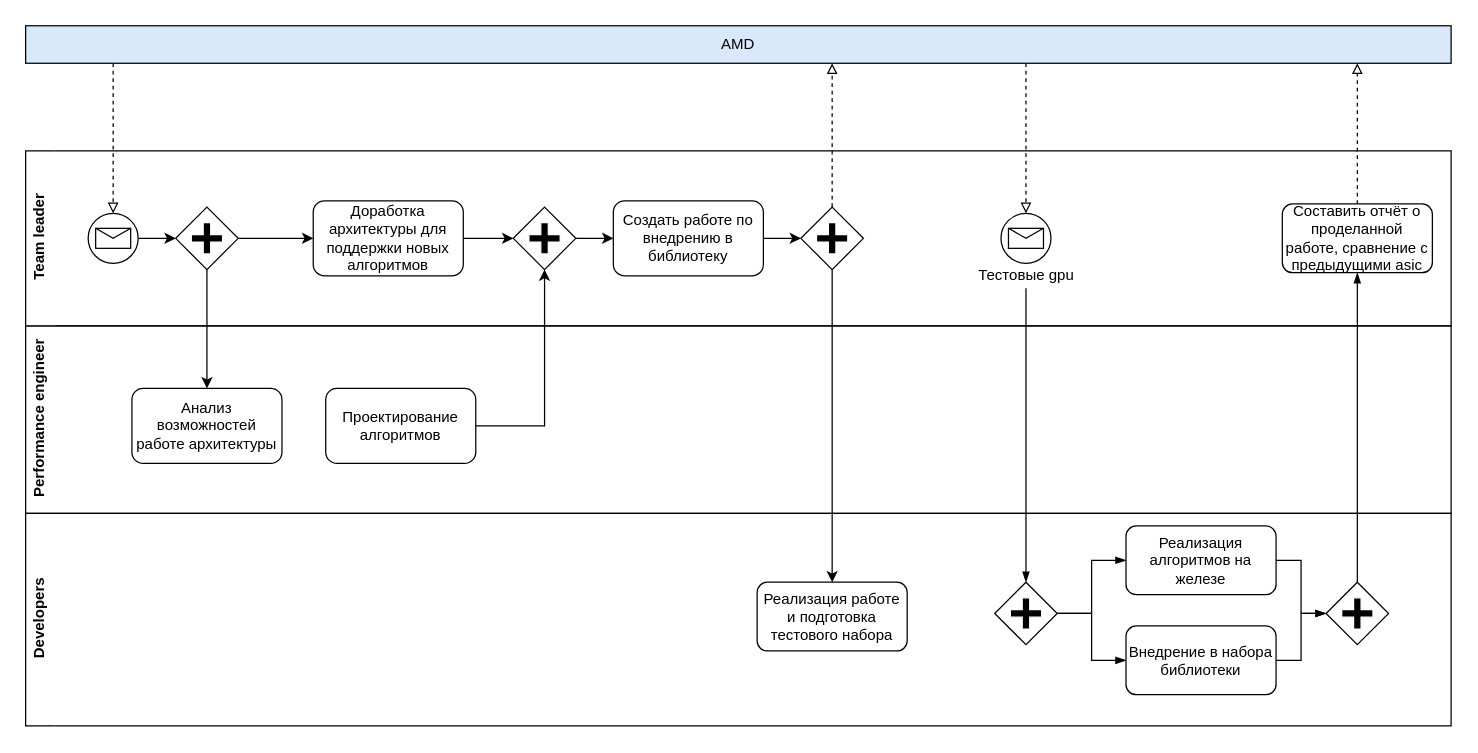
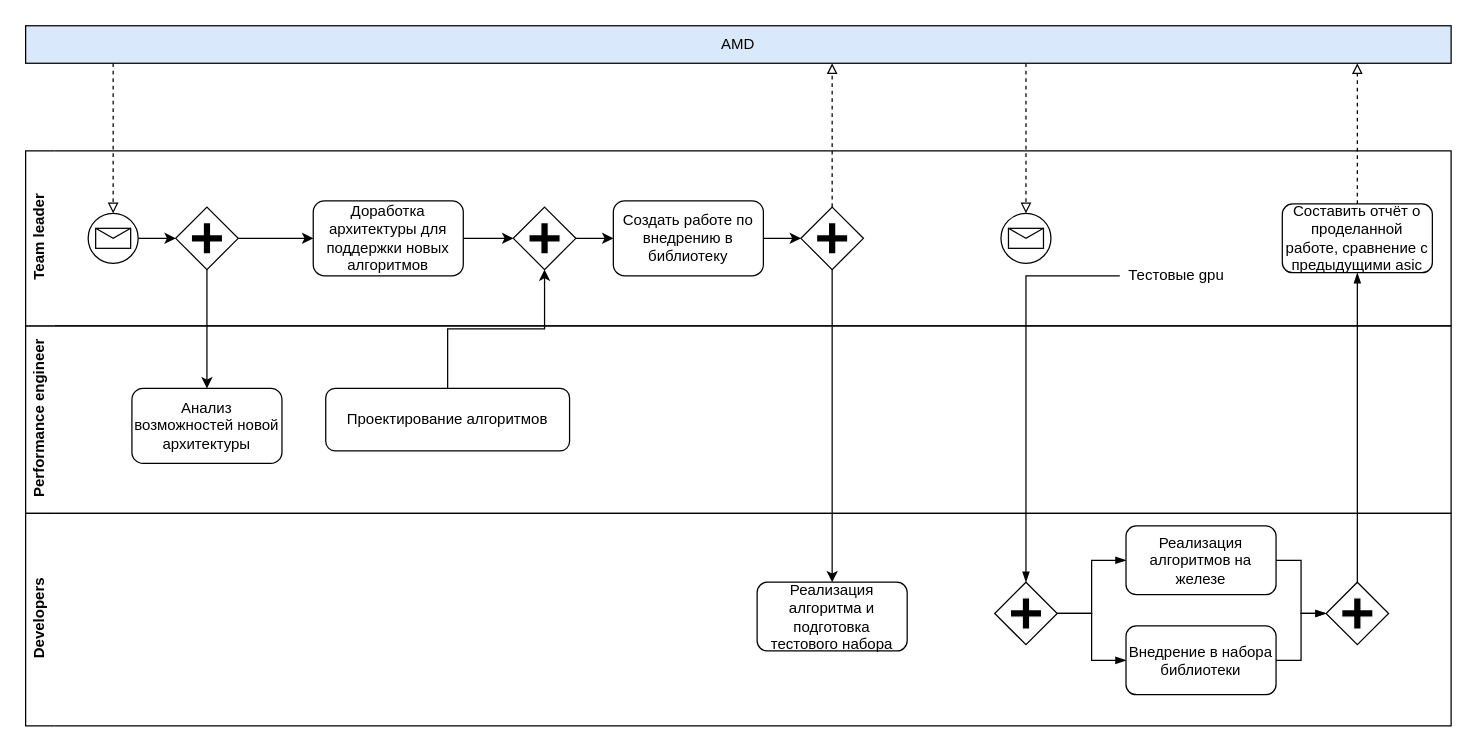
  <mxCell id="0" />
  <mxCell id="1" parent="0" />
  <mxCell id="2" value="Performance engineer" style="swimlane;html=1;horizontal=0;swimlaneLine=0;" parent="1" vertex="1"><mxGeometry x="20" y="260" width="1140" height="150" as="geometry" /></mxCell>
- <mxCell id="3" value="Анализ возможностей работе архитектуры" style="shape=ext;rounded=1;html=1;whiteSpace=wrap;" parent="2" vertex="1"><mxGeometry x="85" y="50" width="120" height="60" as="geometry" /></mxCell>
- <mxCell id="4" value="Проектирование алгоритмов" style="shape=ext;rounded=1;html=1;whiteSpace=wrap;" parent="2" vertex="1"><mxGeometry x="240" y="50" width="120" height="60" as="geometry" /></mxCell>
+ <mxCell id="3" value="Анализ возможностей новой архитектуры" style="shape=ext;rounded=1;html=1;whiteSpace=wrap;" parent="2" vertex="1"><mxGeometry x="85" y="50" width="120" height="60" as="geometry" /></mxCell>
+ <mxCell id="4" value="Проектирование алгоритмов" style="shape=ext;rounded=1;html=1;whiteSpace=wrap;" parent="2" vertex="1"><mxGeometry x="240" y="50" width="195" height="50" as="geometry" /></mxCell>
  <mxCell id="5" value="Developers" style="swimlane;html=1;horizontal=0;swimlaneLine=0;" parent="1" vertex="1"><mxGeometry x="20" y="410" width="1140" height="170" as="geometry" /></mxCell>
- <mxCell id="6" value="Реализация работе и подготовка тестового набора" style="shape=ext;rounded=1;html=1;whiteSpace=wrap;" parent="5" vertex="1"><mxGeometry x="585" y="55" width="120" height="55" as="geometry" /></mxCell>
+ <mxCell id="6" value="Реализация алгоритма и подготовка тестового набора" style="shape=ext;rounded=1;html=1;whiteSpace=wrap;" parent="5" vertex="1"><mxGeometry x="585" y="55" width="120" height="55" as="geometry" /></mxCell>
  <mxCell id="7" style="edgeStyle=orthogonalEdgeStyle;rounded=0;orthogonalLoop=1;jettySize=auto;html=1;endArrow=blockThin;endFill=1;" edge="1" parent="5" source="8" target="14"><mxGeometry relative="1" as="geometry" /></mxCell>
  <mxCell id="8" value="Реализация алгоритмов на железе" style="shape=ext;rounded=1;html=1;whiteSpace=wrap;" vertex="1" parent="5"><mxGeometry x="880" y="10" width="120" height="55" as="geometry" /></mxCell>
  <mxCell id="9" style="edgeStyle=orthogonalEdgeStyle;rounded=0;orthogonalLoop=1;jettySize=auto;html=1;endArrow=blockThin;endFill=1;" edge="1" parent="5" source="11" target="8"><mxGeometry relative="1" as="geometry" /></mxCell>
  <mxCell id="10" style="edgeStyle=orthogonalEdgeStyle;rounded=0;orthogonalLoop=1;jettySize=auto;html=1;endArrow=blockThin;endFill=1;" edge="1" parent="5" source="11" target="13"><mxGeometry relative="1" as="geometry" /></mxCell>
  <mxCell id="11" value="" style="shape=mxgraph.bpmn.shape;html=1;verticalLabelPosition=bottom;labelBackgroundColor=#ffffff;verticalAlign=top;align=center;perimeter=rhombusPerimeter;background=gateway;outlineConnect=0;outline=none;symbol=parallelGw;strokeColor=#000000;gradientColor=none;" vertex="1" parent="5"><mxGeometry x="775" y="55" width="50" height="50" as="geometry" /></mxCell>
  <mxCell id="12" style="edgeStyle=orthogonalEdgeStyle;rounded=0;orthogonalLoop=1;jettySize=auto;html=1;endArrow=blockThin;endFill=1;" edge="1" parent="5" source="13" target="14"><mxGeometry relative="1" as="geometry" /></mxCell>
  <mxCell id="13" value="Внедрение в набора библиотеки" style="shape=ext;rounded=1;html=1;whiteSpace=wrap;" vertex="1" parent="5"><mxGeometry x="880" y="90" width="120" height="55" as="geometry" /></mxCell>
  <mxCell id="14" value="" style="shape=mxgraph.bpmn.shape;html=1;verticalLabelPosition=bottom;labelBackgroundColor=#ffffff;verticalAlign=top;align=center;perimeter=rhombusPerimeter;background=gateway;outlineConnect=0;outline=none;symbol=parallelGw;strokeColor=#000000;gradientColor=none;" vertex="1" parent="5"><mxGeometry x="1040" y="55" width="50" height="50" as="geometry" /></mxCell>
  <mxCell id="15" style="edgeStyle=orthogonalEdgeStyle;rounded=0;orthogonalLoop=1;jettySize=auto;html=1;dashed=1;endArrow=block;endFill=0;entryX=0.5;entryY=0;entryDx=0;entryDy=0;" parent="1" source="17" target="20" edge="1"><mxGeometry relative="1" as="geometry"><Array as="points"><mxPoint x="90" y="80" /><mxPoint x="90" y="80" /></Array></mxGeometry></mxCell>
  <mxCell id="16" style="edgeStyle=elbowEdgeStyle;rounded=0;orthogonalLoop=1;jettySize=auto;html=1;dashed=1;endArrow=block;endFill=0;" parent="1" source="17" target="29" edge="1"><mxGeometry relative="1" as="geometry" /></mxCell>
  <mxCell id="17" value="AMD" style="rounded=0;whiteSpace=wrap;html=1;fillColor=#dae8fc;" parent="1" vertex="1"><mxGeometry x="20" y="20" width="1140" height="30" as="geometry" /></mxCell>
  <mxCell id="18" value="Team leader" style="swimlane;html=1;horizontal=0;swimlaneLine=0;strokeColor=#000000;gradientColor=none;" vertex="1" parent="1"><mxGeometry x="20" y="120" width="1140" height="140" as="geometry" /></mxCell>
  <mxCell id="19" style="edgeStyle=orthogonalEdgeStyle;rounded=0;orthogonalLoop=1;jettySize=auto;html=1;" edge="1" parent="18" source="20" target="22"><mxGeometry relative="1" as="geometry" /></mxCell>
  <mxCell id="20" value="" style="shape=mxgraph.bpmn.shape;html=1;verticalLabelPosition=bottom;labelBackgroundColor=#ffffff;verticalAlign=top;align=center;perimeter=ellipsePerimeter;outlineConnect=0;outline=standard;symbol=message;" parent="18" vertex="1"><mxGeometry x="50" y="50" width="40" height="40" as="geometry" /></mxCell>
  <mxCell id="21" style="edgeStyle=orthogonalEdgeStyle;rounded=0;orthogonalLoop=1;jettySize=auto;html=1;" edge="1" parent="18" source="22" target="24"><mxGeometry relative="1" as="geometry" /></mxCell>
  <mxCell id="22" value="" style="shape=mxgraph.bpmn.shape;html=1;verticalLabelPosition=bottom;labelBackgroundColor=#ffffff;verticalAlign=top;align=center;perimeter=rhombusPerimeter;background=gateway;outlineConnect=0;outline=none;symbol=parallelGw;strokeColor=#000000;gradientColor=none;" vertex="1" parent="18"><mxGeometry x="120" y="45" width="50" height="50" as="geometry" /></mxCell>
  <mxCell id="23" style="edgeStyle=orthogonalEdgeStyle;rounded=0;orthogonalLoop=1;jettySize=auto;html=1;" edge="1" parent="18" source="24" target="26"><mxGeometry relative="1" as="geometry" /></mxCell>
  <mxCell id="24" value="Доработка архитектуры для поддержки новых алгоритмов" style="shape=ext;rounded=1;html=1;whiteSpace=wrap;" vertex="1" parent="18"><mxGeometry x="230" y="40" width="120" height="60" as="geometry" /></mxCell>
  <mxCell id="25" style="edgeStyle=orthogonalEdgeStyle;rounded=0;orthogonalLoop=1;jettySize=auto;html=1;" edge="1" parent="18" source="26" target="28"><mxGeometry relative="1" as="geometry" /></mxCell>
  <mxCell id="26" value="" style="shape=mxgraph.bpmn.shape;html=1;verticalLabelPosition=bottom;labelBackgroundColor=#ffffff;verticalAlign=top;align=center;perimeter=rhombusPerimeter;background=gateway;outlineConnect=0;outline=none;symbol=parallelGw;strokeColor=#000000;gradientColor=none;" vertex="1" parent="18"><mxGeometry x="390" y="45" width="50" height="50" as="geometry" /></mxCell>
  <mxCell id="27" style="edgeStyle=orthogonalEdgeStyle;rounded=0;orthogonalLoop=1;jettySize=auto;html=1;" edge="1" parent="18" source="28" target="30"><mxGeometry relative="1" as="geometry" /></mxCell>
  <mxCell id="28" value="Создать работе по внедрению в библиотеку" style="rounded=1;whiteSpace=wrap;html=1;strokeColor=#000000;gradientColor=none;" vertex="1" parent="18"><mxGeometry x="470" y="40" width="120" height="60" as="geometry" /></mxCell>
  <mxCell id="29" value="" style="shape=mxgraph.bpmn.shape;html=1;verticalLabelPosition=bottom;labelBackgroundColor=#ffffff;verticalAlign=top;align=center;perimeter=ellipsePerimeter;outlineConnect=0;outline=standard;symbol=message;" parent="18" vertex="1"><mxGeometry x="780" y="50" width="40" height="40" as="geometry" /></mxCell>
  <mxCell id="30" value="" style="shape=mxgraph.bpmn.shape;html=1;verticalLabelPosition=bottom;labelBackgroundColor=#ffffff;verticalAlign=top;align=center;perimeter=rhombusPerimeter;background=gateway;outlineConnect=0;outline=none;symbol=parallelGw;strokeColor=#000000;gradientColor=none;" vertex="1" parent="18"><mxGeometry x="620" y="45" width="50" height="50" as="geometry" /></mxCell>
- <mxCell id="31" value="Тестовые gpu" style="text;html=1;align=center;verticalAlign=middle;resizable=0;points=[];autosize=1;" parent="18" vertex="1"><mxGeometry x="755" y="90" width="90" height="20" as="geometry" /></mxCell>
+ <mxCell id="31" value="Тестовые gpu" style="text;html=1;align=center;verticalAlign=middle;resizable=0;points=[];autosize=1;" parent="18" vertex="1"><mxGeometry x="875" y="90" width="90" height="20" as="geometry" /></mxCell>
  <mxCell id="32" value="Составить отчёт о проделанной работе, сравнение с предыдущими asic" style="shape=ext;rounded=1;html=1;whiteSpace=wrap;" vertex="1" parent="18"><mxGeometry x="1005" y="42.5" width="120" height="55" as="geometry" /></mxCell>
  <mxCell id="33" style="edgeStyle=orthogonalEdgeStyle;rounded=0;orthogonalLoop=1;jettySize=auto;html=1;" edge="1" parent="1" source="4" target="26"><mxGeometry relative="1" as="geometry" /></mxCell>
  <mxCell id="34" style="edgeStyle=orthogonalEdgeStyle;rounded=0;orthogonalLoop=1;jettySize=auto;html=1;" edge="1" parent="1" source="22" target="3"><mxGeometry relative="1" as="geometry"><Array as="points"><mxPoint x="165" y="290" /><mxPoint x="165" y="290" /></Array></mxGeometry></mxCell>
  <mxCell id="35" style="edgeStyle=orthogonalEdgeStyle;rounded=0;orthogonalLoop=1;jettySize=auto;html=1;dashed=1;endArrow=block;endFill=0;" edge="1" parent="1" source="30" target="17"><mxGeometry relative="1" as="geometry"><Array as="points"><mxPoint x="665" y="80" /><mxPoint x="665" y="80" /></Array></mxGeometry></mxCell>
  <mxCell id="36" style="edgeStyle=orthogonalEdgeStyle;rounded=0;orthogonalLoop=1;jettySize=auto;html=1;" edge="1" parent="1" source="30" target="6"><mxGeometry relative="1" as="geometry" /></mxCell>
  <mxCell id="37" style="edgeStyle=orthogonalEdgeStyle;rounded=0;orthogonalLoop=1;jettySize=auto;html=1;endArrow=blockThin;endFill=1;" edge="1" parent="1" source="31" target="11"><mxGeometry relative="1" as="geometry" /></mxCell>
  <mxCell id="38" style="edgeStyle=orthogonalEdgeStyle;rounded=0;orthogonalLoop=1;jettySize=auto;html=1;endArrow=blockThin;endFill=1;" edge="1" parent="1" source="14" target="32"><mxGeometry relative="1" as="geometry" /></mxCell>
  <mxCell id="39" style="edgeStyle=orthogonalEdgeStyle;rounded=0;orthogonalLoop=1;jettySize=auto;html=1;endArrow=block;endFill=0;dashed=1;" edge="1" parent="1" source="32" target="17"><mxGeometry relative="1" as="geometry"><Array as="points"><mxPoint x="1085" y="50" /><mxPoint x="1085" y="50" /></Array></mxGeometry></mxCell>
